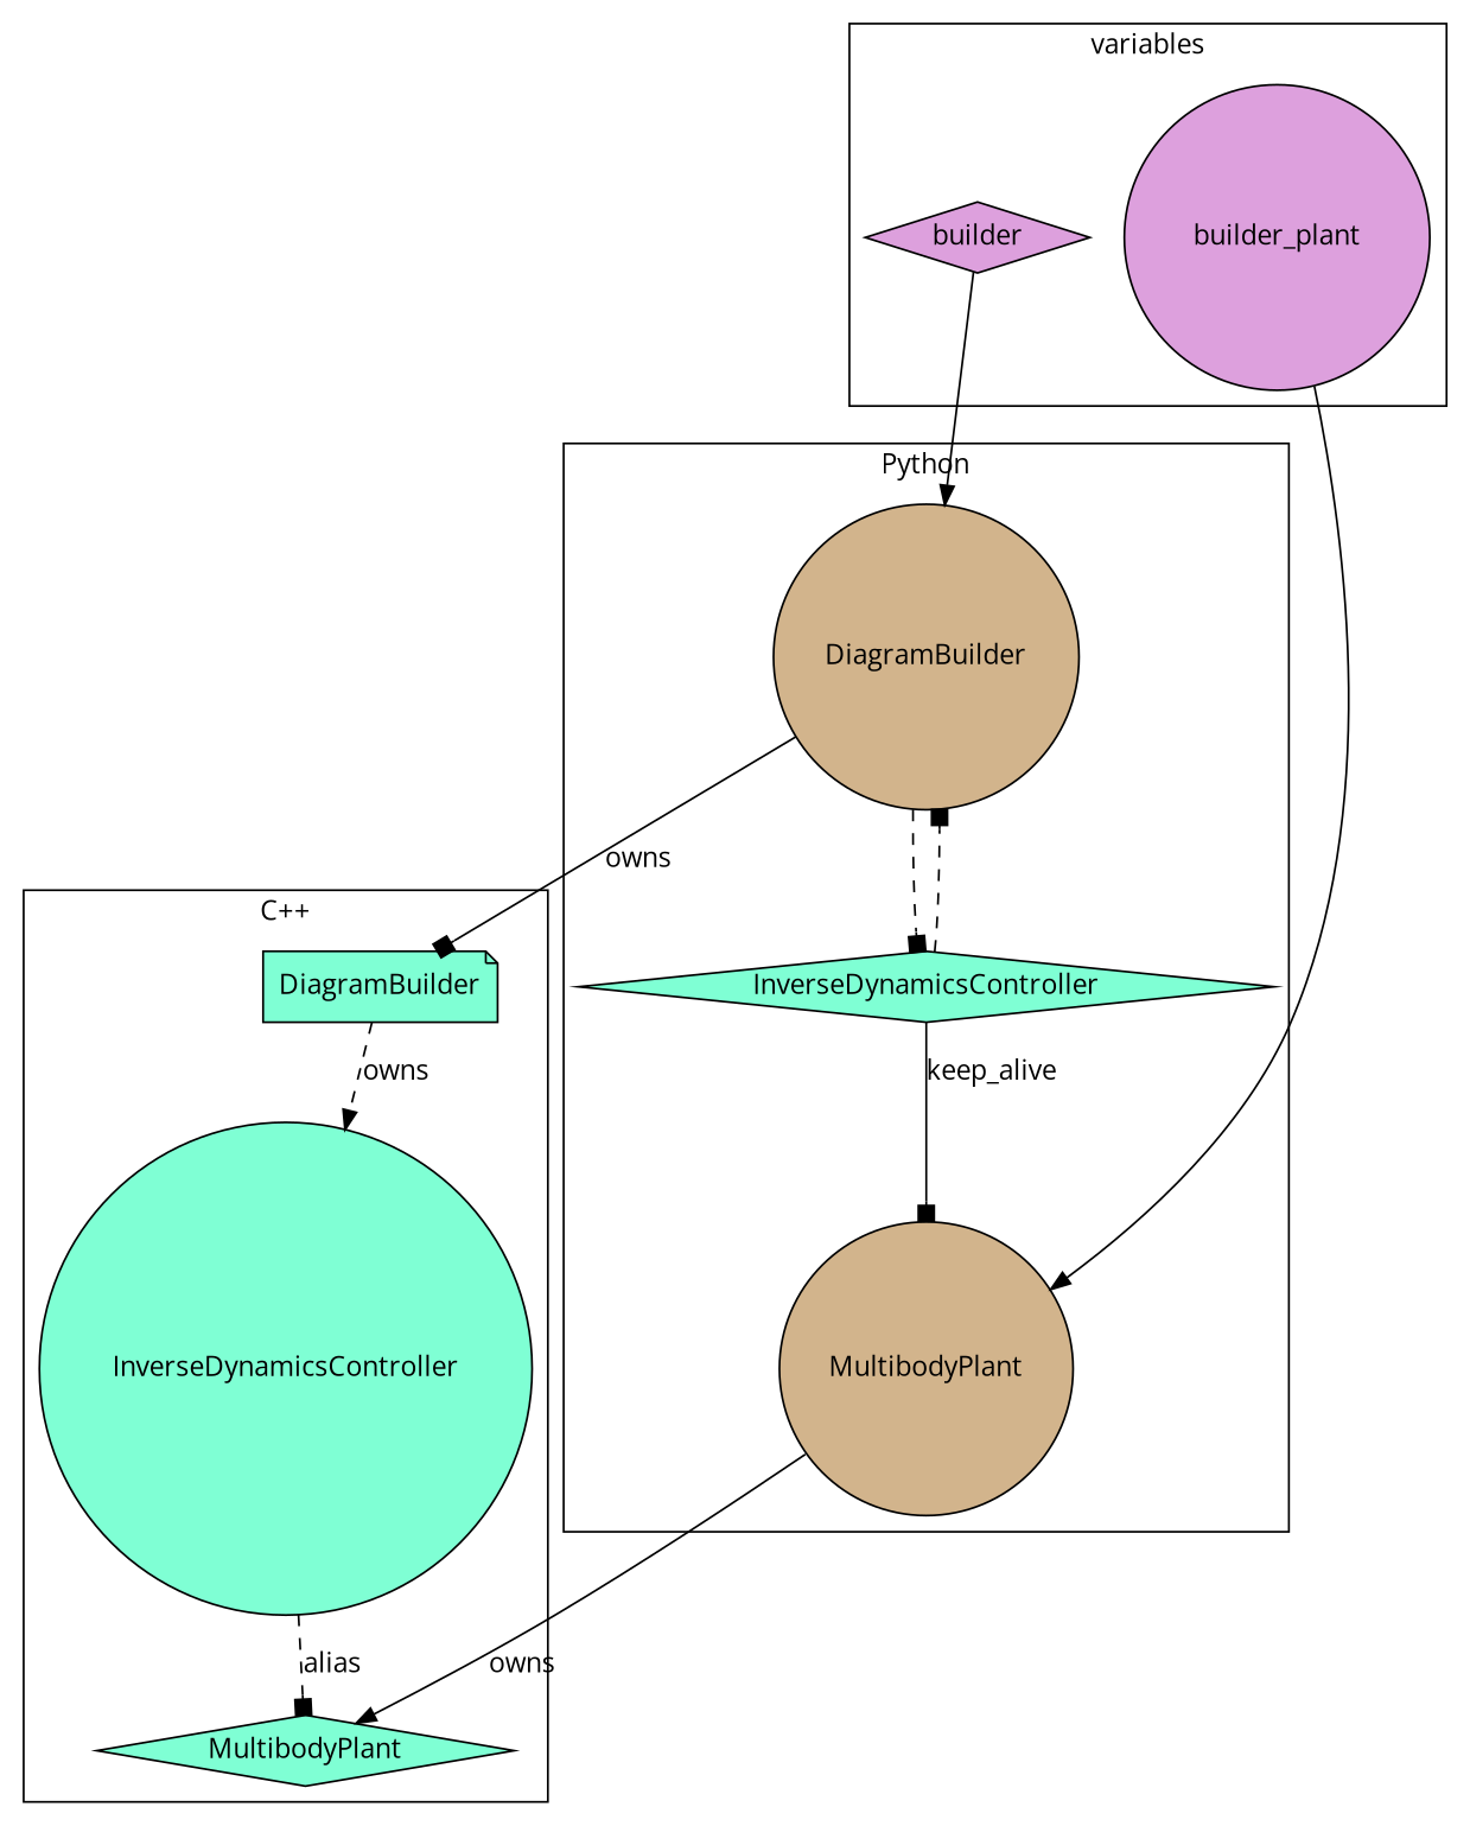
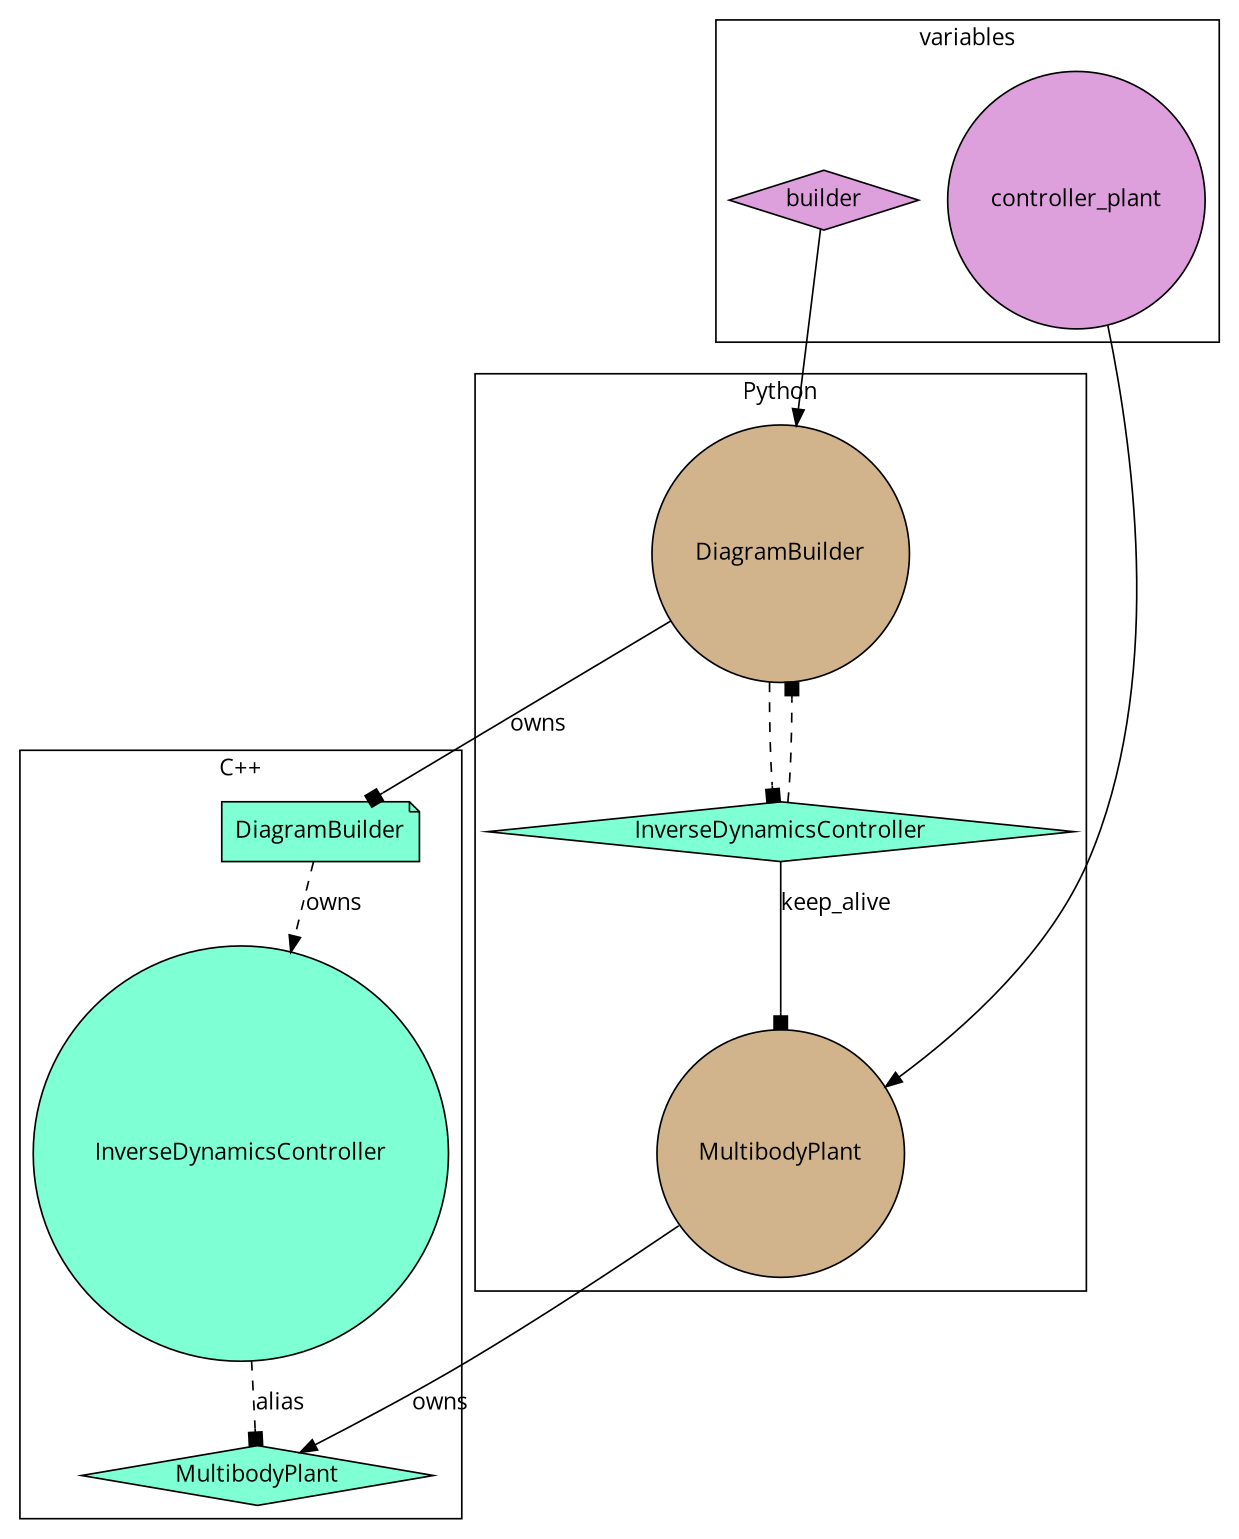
  digraph {
    fontname="Open Sans"
    node [style=filled fillcolor=aquamarine shape=circle fontname="Open Sans"]
    edge [style=solid arrowhead=box fontname="Open Sans"]
    n1 [label=DiagramBuilder shape=note]
    n2 [label=InverseDynamicsController]
    n3 [label=MultibodyPlant shape=diamond]
    n4 [label=DiagramBuilder fillcolor=tan]
    n5 [label=InverseDynamicsController shape=diamond]
    n6 [label=MultibodyPlant fillcolor=tan]
    n7 [label=builder fillcolor=plum shape=diamond]
-   n8 [label=builder_plant fillcolor=plum]
+   n8 [label=controller_plant fillcolor=plum]
    subgraph cluster_1 {
      label="C++"
      n1
      n2
      n3
    }
    subgraph cluster_2 {
      label=Python
      n4
      n5
      n6
    }
    subgraph cluster_3 {
      label=variables
      n7
      n8
    }
    n1 -> n2 [label=owns style=dashed arrowhead=normal]
    n2 -> n3 [label=alias style=dashed]
    n4 -> n1 [label=owns]
    n4 -> n5 [style=dashed]
    n5 -> n4 [style=dashed]
    n5 -> n6 [label=keep_alive]
    n6 -> n3 [label=owns arrowhead=normal]
    n7 -> n4 [lable=ref arrowhead=normal]
    n8 -> n6 [lable=ref arrowhead=normal]
  }
